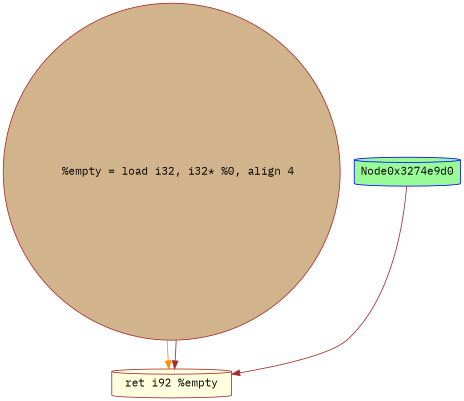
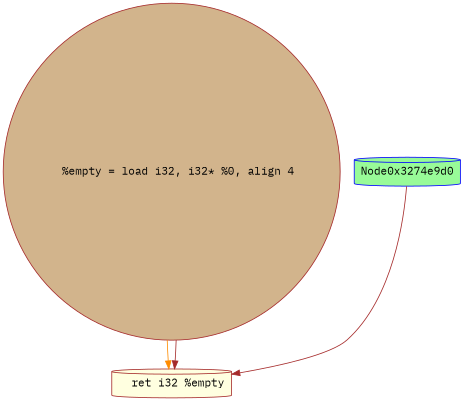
  digraph {
    fontname="IBM Plex Mono"
    node [color=brown fontname="IBM Plex Mono" shape=cylinder style=filled]
    edge [color=brown fontname="IBM Plex Mono"]
    n1 [fillcolor=tan label="  %empty = load i32, i32* %0, align 4" shape=circle]
-   n2 [fillcolor=lightyellow label="ret i92 %empty"]
+   n2 [fillcolor=lightyellow label="  ret i32 %empty"]
    Node0x3274e9d0 [color=blue fillcolor=palegreen]
    n1 -> n2 [color=darkorange]
    n1 -> n2
    Node0x3274e9d0 -> n2
  }
